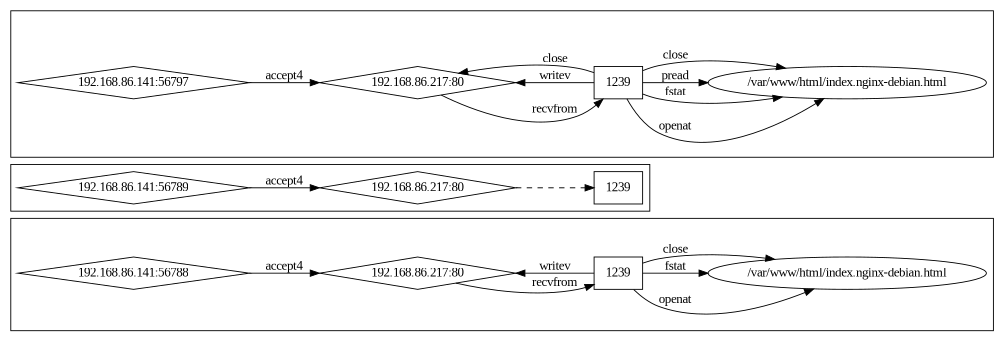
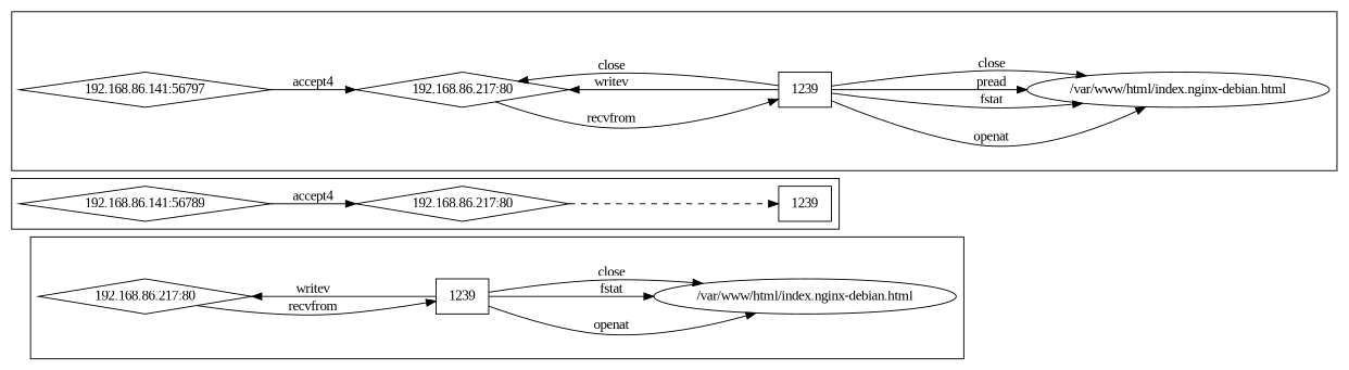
  digraph {
    rankdir=LR
    fontname="Liberation Serif"
    node [shape=diamond fontname="Liberation Serif"]
    edge [style=solid fontname="Liberation Serif"]
-   n1 [label="192.168.86.141:56788"]
    n2 [label="192.168.86.217:80"]
    n3 [label=1239 shape=rectangle]
    n4 [label="/var/www/html/index.nginx-debian.html" shape=ellipse]
    n5 [label="192.168.86.141:56789"]
    n6 [label="192.168.86.217:80"]
    n7 [label=1239 shape=rectangle]
    n8 [label="192.168.86.141:56797"]
    n9 [label="192.168.86.217:80"]
    n10 [label=1239 shape=rectangle]
    n11 [label="/var/www/html/index.nginx-debian.html" shape=ellipse]
    subgraph cluster_1 {
-     n1
      n2
      n3
      n4
    }
    subgraph cluster_2 {
      n5
      n6
      n7
    }
    subgraph cluster_3 {
      n8
      n9
      n10
      n11
    }
-   n1 -> n2 [label=accept4]
    n2 -> n3 [label=recvfrom]
    n3 -> n2 [label=writev]
    n3 -> n4 [label=openat]
    n3 -> n4 [label=fstat]
    n3 -> n4 [label=close]
    n5 -> n6 [label=accept4]
    n6 -> n7 [style=dashed]
    n8 -> n9 [label=accept4]
    n9 -> n10 [label=recvfrom]
    n10 -> n9 [label=writev]
    n10 -> n9 [label=close]
    n10 -> n11 [label=openat]
    n10 -> n11 [label=fstat]
    n10 -> n11 [label=pread]
    n10 -> n11 [label=close]
  }
